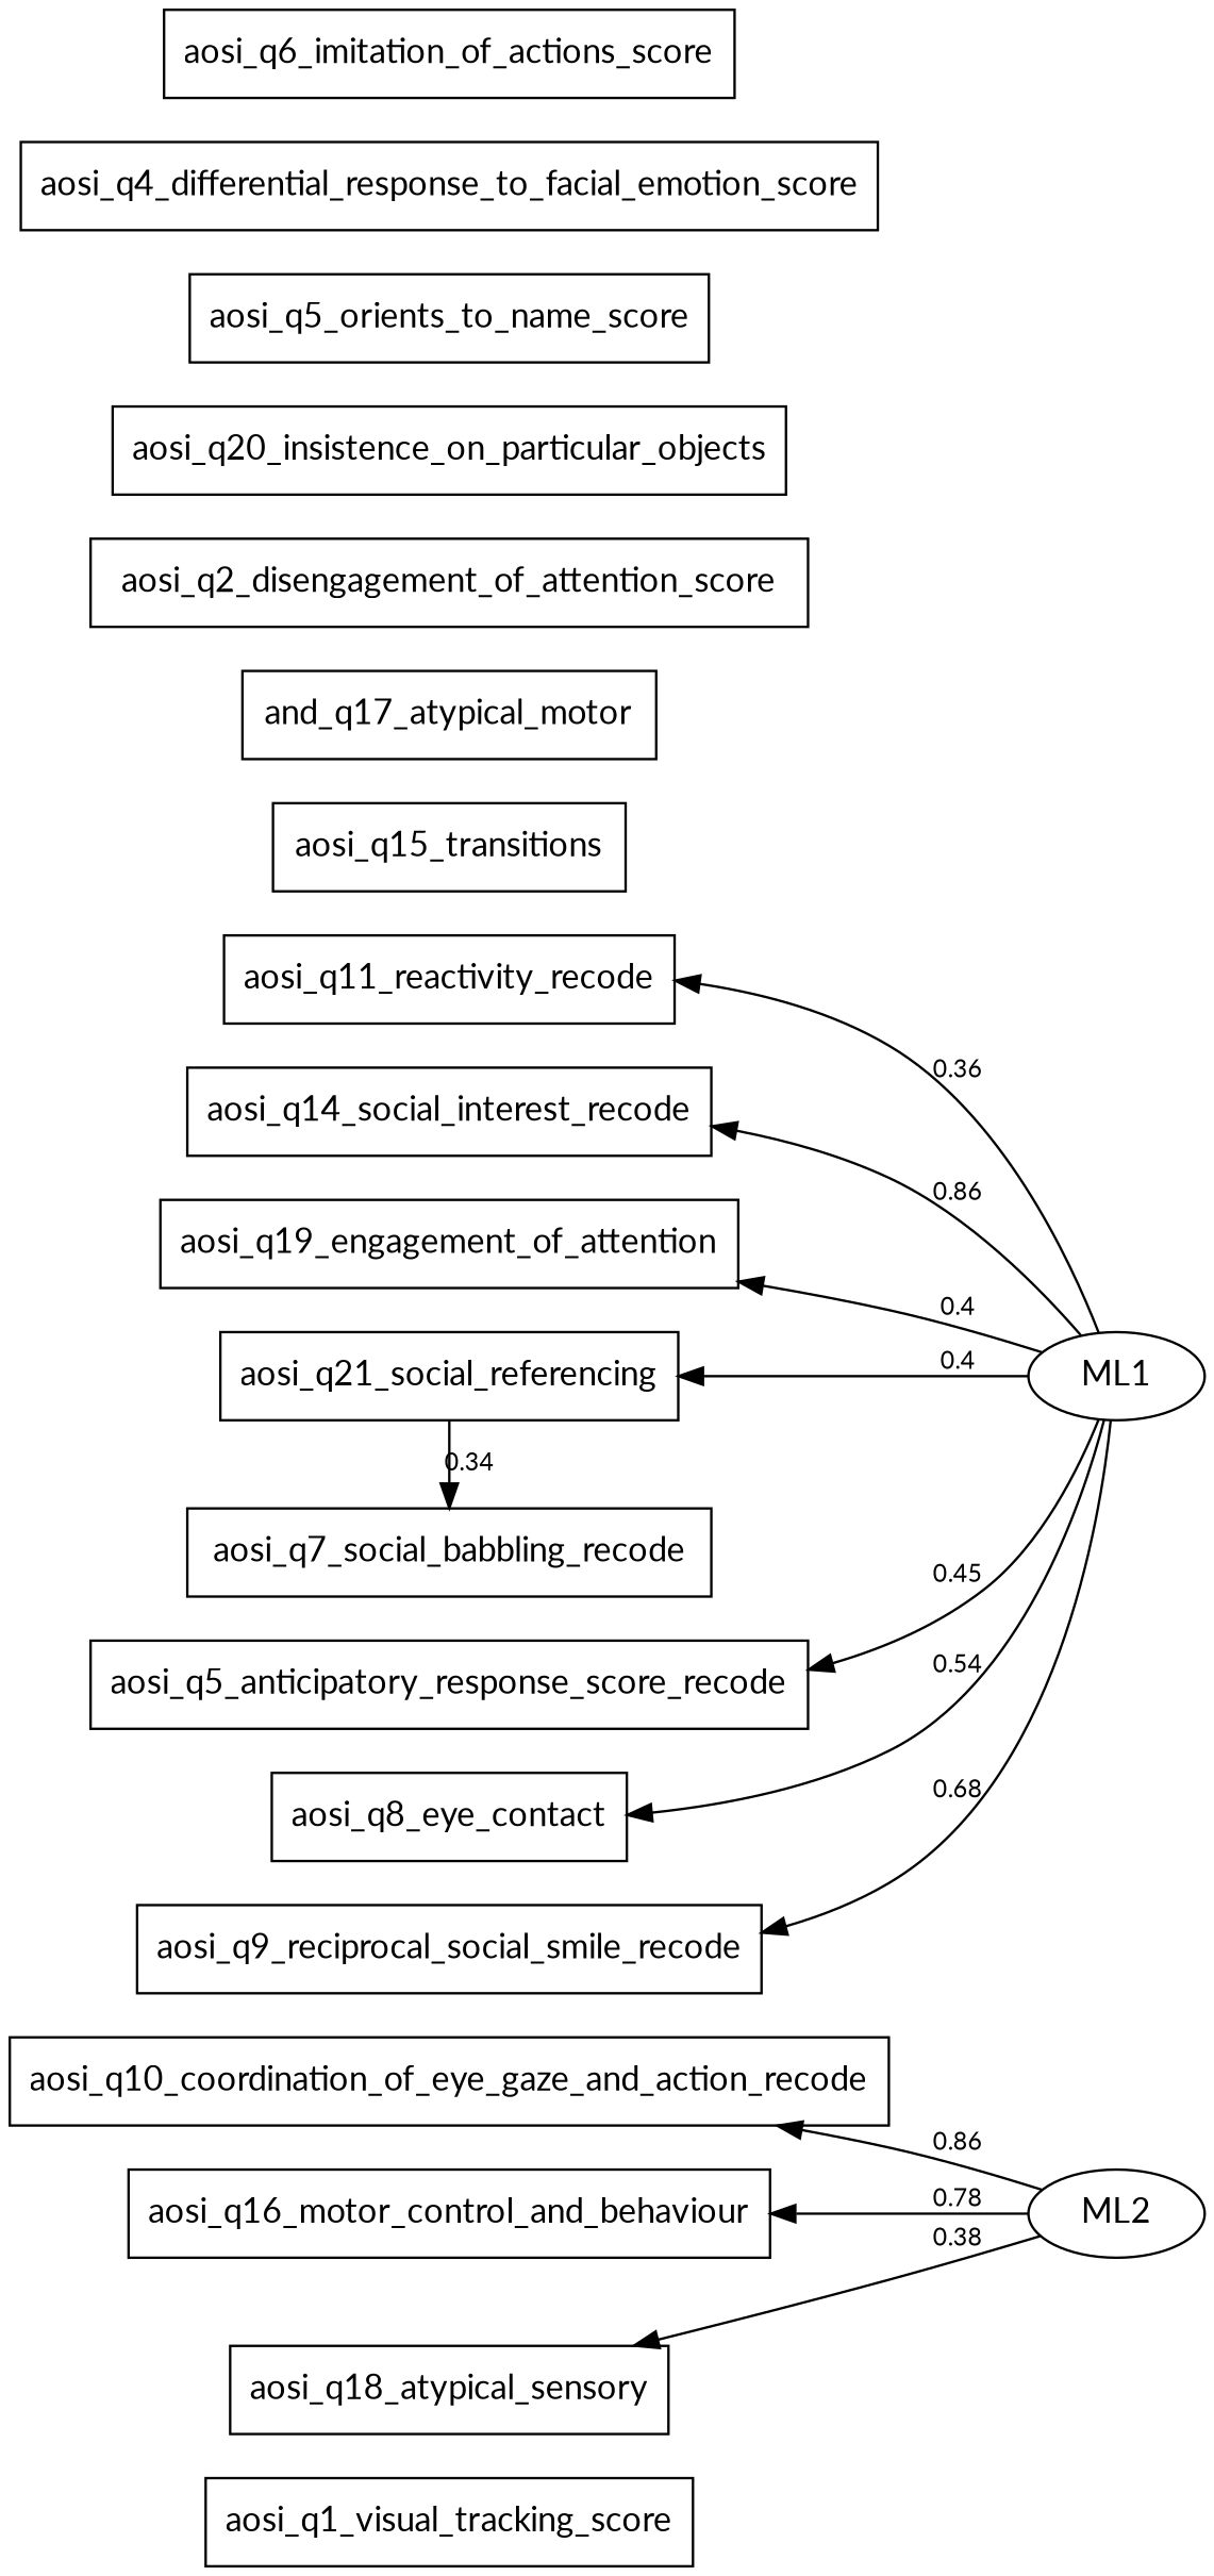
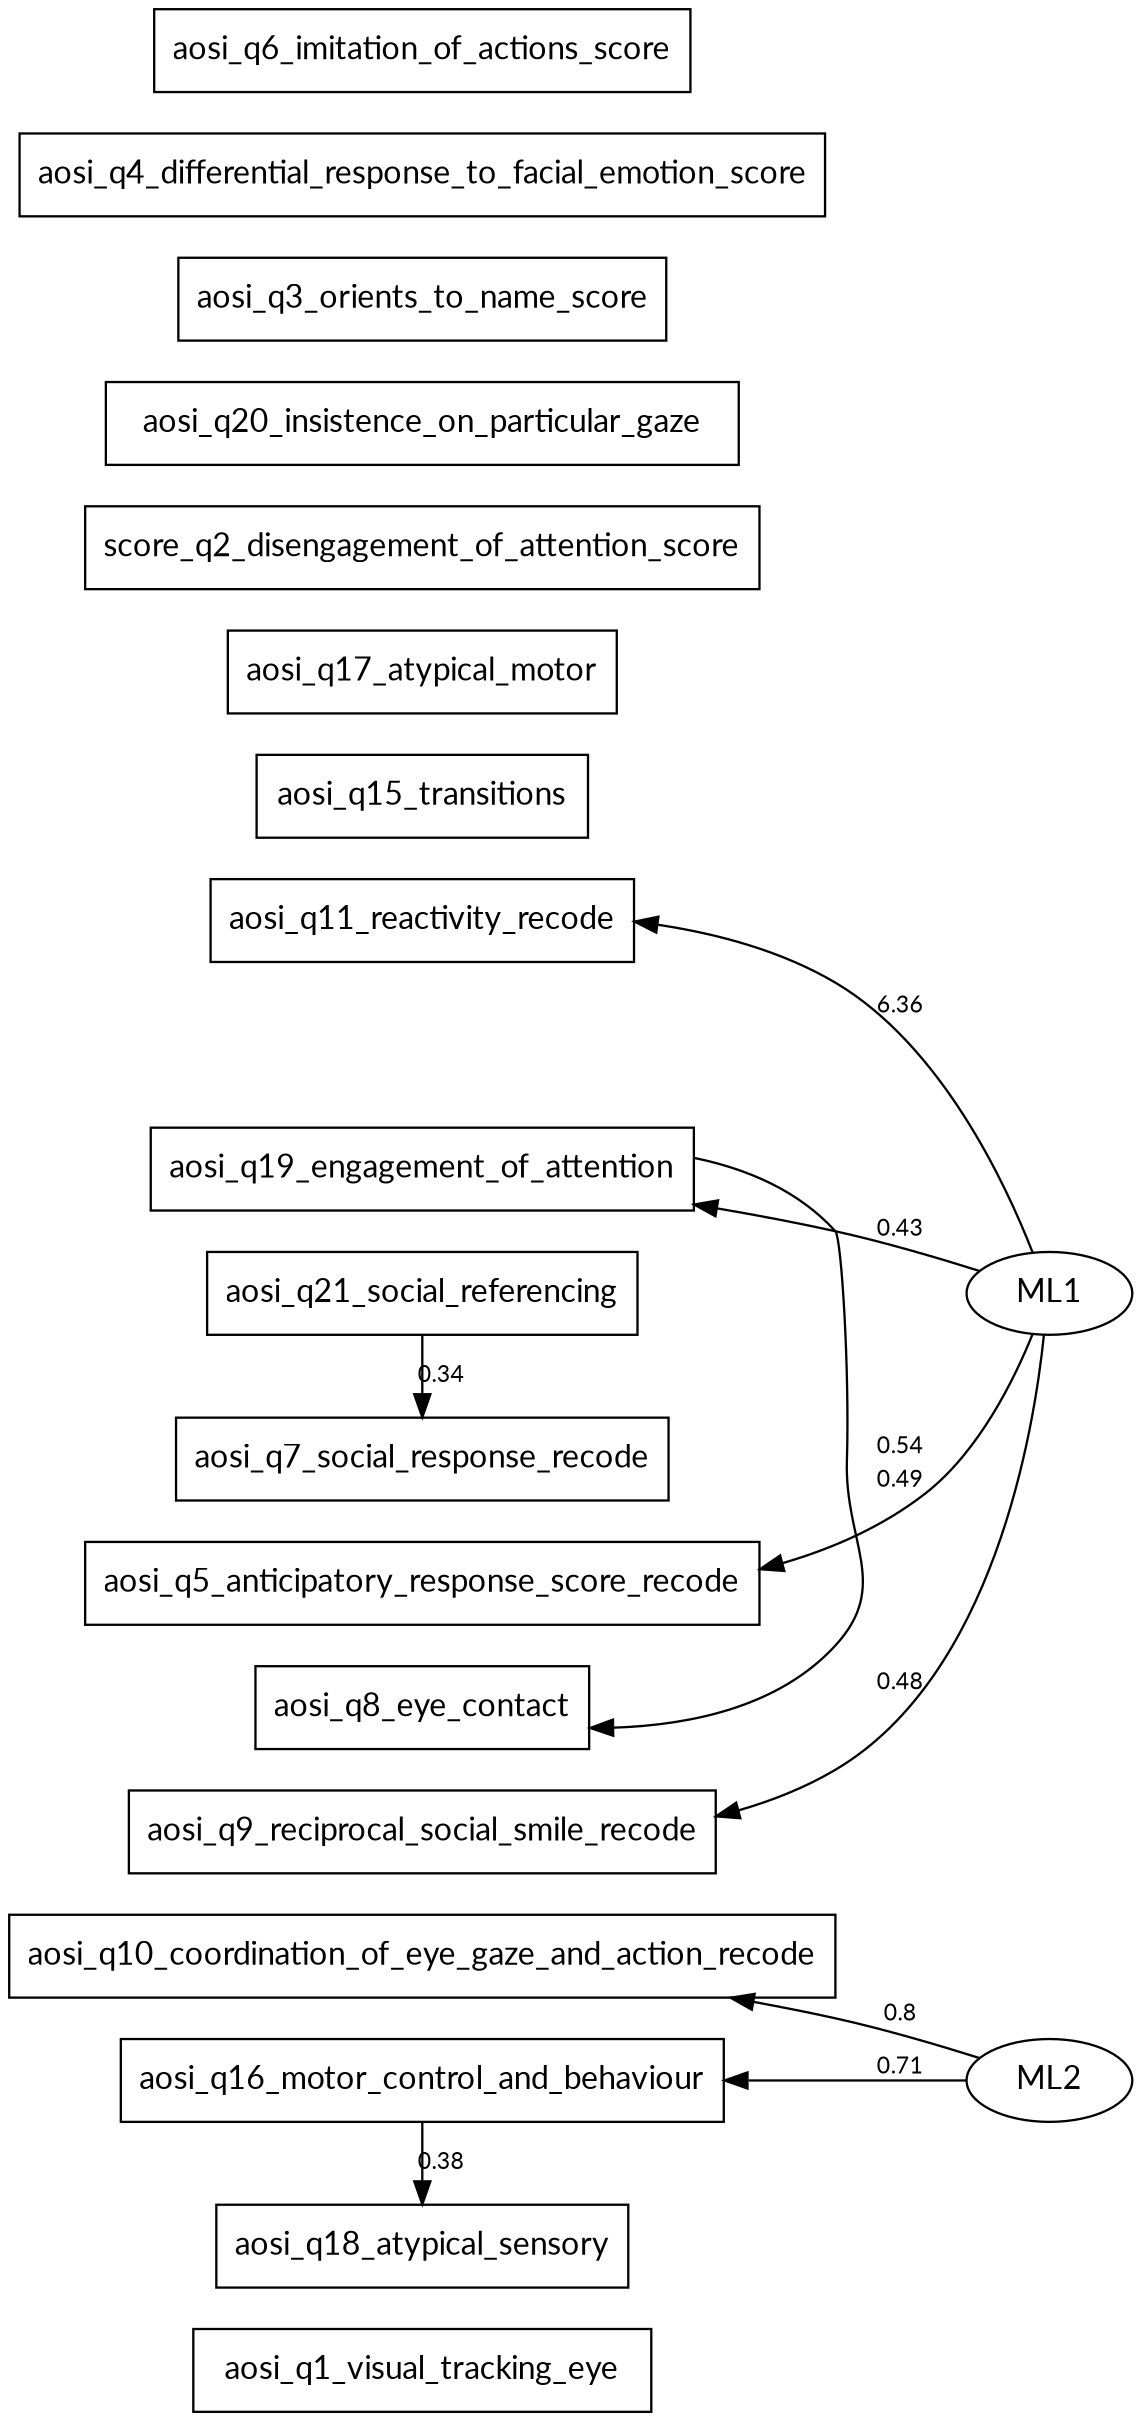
  digraph {
    fontname=Lato
    rankdir=RL
    node [fontname=Lato fontsize=14 shape=box]
    edge [fontname=Lato fontsize=10]
-   n1 [label=aosi_q1_visual_tracking_score width=2]
+   n1 [label=aosi_q1_visual_tracking_eye width=2]
    n2 [label=aosi_q10_coordination_of_eye_gaze_and_action_recode width=2]
    n3 [label=aosi_q11_reactivity_recode width=2]
-   n4 [label=aosi_q14_social_interest_recode width=2]
    n5 [label=aosi_q15_transitions width=2]
    n6 [label=aosi_q16_motor_control_and_behaviour width=2]
-   n7 [label=and_q17_atypical_motor width=2]
+   n7 [label=aosi_q17_atypical_motor width=2]
    n8 [label=aosi_q18_atypical_sensory width=2]
    n9 [label=aosi_q19_engagement_of_attention width=2]
-   n10 [label=aosi_q2_disengagement_of_attention_score width=2]
-   n11 [label=aosi_q20_insistence_on_particular_objects width=2]
+   n10 [label=score_q2_disengagement_of_attention_score width=2]
+   n11 [label=aosi_q20_insistence_on_particular_gaze width=2]
    n12 [label=aosi_q21_social_referencing width=2]
-   n13 [label=aosi_q5_orients_to_name_score width=2]
+   n13 [label=aosi_q3_orients_to_name_score width=2]
    n14 [label=aosi_q4_differential_response_to_facial_emotion_score width=2]
    n15 [label=aosi_q5_anticipatory_response_score_recode width=2]
    n16 [label=aosi_q6_imitation_of_actions_score width=2]
-   n17 [label=aosi_q7_social_babbling_recode width=2]
+   n17 [label=aosi_q7_social_response_recode width=2]
    n18 [label=aosi_q8_eye_contact width=2]
    n19 [label=aosi_q9_reciprocal_social_smile_recode width=2]
    ML1 [shape=ellipse width=1]
    ML2 [shape=ellipse width=1]
    subgraph sub_1 {
      rank=same
      n1
      n2
      n3
-     n4
      n5
      n6
      n7
      n8
      n9
      n10
      n11
      n12
      n13
      n14
      n15
      n16
      n17
      n18
      n19
    }
    subgraph sub_2 {
      rank=same
      ML1
      ML2
    }
    n12 -> n17 [label=0.34]
-   ML1 -> n3 [label=0.36]
-   ML1 -> n4 [label=0.86]
-   ML1 -> n9 [label=0.4]
-   ML1 -> n12 [label=0.4]
-   ML1 -> n15 [label=0.45]
-   ML1 -> n18 [label=0.54]
-   ML1 -> n19 [label=0.68]
-   ML2 -> n2 [label=0.86]
-   ML2 -> n6 [label=0.78]
-   ML2 -> n8 [label=0.38]
+   ML1 -> n3 [label=6.36]
+   ML1 -> n9 [label=0.43]
+   ML1 -> n15 [label=0.49]
+   n9 -> n18 [label=0.54]
+   ML1 -> n19 [label=0.48]
+   ML2 -> n2 [label=0.8]
+   ML2 -> n6 [label=0.71]
+   n6 -> n8 [label=0.38]
  }
